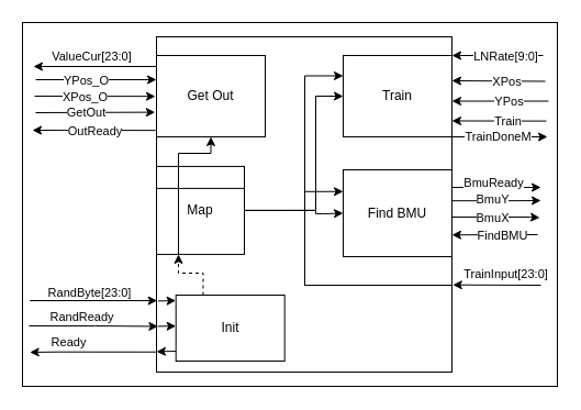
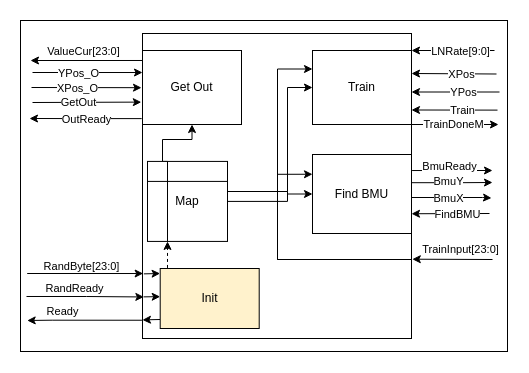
  <mxCell id="0" />
  <mxCell id="1" parent="0" />
  <mxCell id="2" value="" style="rounded=0;whiteSpace=wrap;html=1;" vertex="1" parent="1"><mxGeometry x="20" y="20" width="487" height="331" as="geometry" /></mxCell>
  <mxCell id="3" style="edgeStyle=orthogonalEdgeStyle;rounded=0;orthogonalLoop=1;jettySize=auto;html=1;entryX=-0.001;entryY=0.16;entryDx=0;entryDy=0;entryPerimeter=0;" edge="1" parent="1"><mxGeometry relative="1" as="geometry"><Array as="points"><mxPoint x="27" y="273.08" /><mxPoint x="27" y="273.08" /></Array><mxPoint x="26.7" y="273" as="sourcePoint" /><mxPoint x="142.637" y="273.034" as="targetPoint" /></mxGeometry></mxCell>
  <mxCell id="4" value="RandByte[23:0]" style="edgeLabel;html=1;align=center;verticalAlign=middle;resizable=0;points=[];" vertex="1" connectable="0" parent="3"><mxGeometry x="-0.306" y="-2" relative="1" as="geometry"><mxPoint x="13.72" y="-10.01" as="offset" /></mxGeometry></mxCell>
  <mxCell id="5" style="edgeStyle=orthogonalEdgeStyle;rounded=0;orthogonalLoop=1;jettySize=auto;html=1;entryX=0.001;entryY=0.268;entryDx=0;entryDy=0;entryPerimeter=0;" edge="1" parent="1"><mxGeometry relative="1" as="geometry"><Array as="points"><mxPoint x="86" y="295.99" /></Array><mxPoint x="26" y="295.99" as="sourcePoint" /><mxPoint x="143.363" y="296.464" as="targetPoint" /></mxGeometry></mxCell>
  <mxCell id="6" value="RandReady" style="edgeLabel;html=1;align=center;verticalAlign=middle;resizable=0;points=[];" vertex="1" connectable="0" parent="5"><mxGeometry x="-0.661" y="-1" relative="1" as="geometry"><mxPoint x="27.7" y="-9.0" as="offset" /></mxGeometry></mxCell>
  <mxCell id="7" style="edgeStyle=orthogonalEdgeStyle;rounded=0;orthogonalLoop=1;jettySize=auto;html=1;exitX=0;exitY=0.135;exitDx=0;exitDy=0;exitPerimeter=0;" edge="1" parent="1" source="48"><mxGeometry relative="1" as="geometry"><mxPoint x="-0.012" y="50" as="sourcePoint" /><mxPoint x="30" y="60" as="targetPoint" /></mxGeometry></mxCell>
  <mxCell id="8" value="ValueCur[23:0]" style="edgeLabel;html=1;align=center;verticalAlign=middle;resizable=0;points=[];" vertex="1" connectable="0" parent="7"><mxGeometry x="0.209" y="1" relative="1" as="geometry"><mxPoint x="8.24" y="-11" as="offset" /></mxGeometry></mxCell>
  <mxCell id="9" style="edgeStyle=orthogonalEdgeStyle;rounded=0;orthogonalLoop=1;jettySize=auto;html=1;exitX=1;exitY=0.5;exitDx=0;exitDy=0;" edge="1" parent="1"><mxGeometry relative="1" as="geometry"><mxPoint x="411" y="197" as="sourcePoint" /><mxPoint x="491" y="197.5" as="targetPoint" /><Array as="points"><mxPoint x="482" y="196.5" /></Array></mxGeometry></mxCell>
  <mxCell id="10" value="BmuX" style="edgeLabel;html=1;align=center;verticalAlign=middle;resizable=0;points=[];rotation=0;" vertex="1" connectable="0" parent="9"><mxGeometry x="-0.174" y="2" relative="1" as="geometry"><mxPoint x="3.94" y="2.0" as="offset" /></mxGeometry></mxCell>
  <mxCell id="11" style="edgeStyle=orthogonalEdgeStyle;rounded=0;orthogonalLoop=1;jettySize=auto;html=1;exitX=-0.003;exitY=0.264;exitDx=0;exitDy=0;exitPerimeter=0;" edge="1" parent="1"><mxGeometry relative="1" as="geometry"><mxPoint x="141.193" y="118.122" as="sourcePoint" /><mxPoint x="29" y="118" as="targetPoint" /><Array as="points"><mxPoint x="77" y="118" /><mxPoint x="77" y="118" /></Array></mxGeometry></mxCell>
  <mxCell id="12" value="OutReady" style="edgeLabel;html=1;align=center;verticalAlign=middle;resizable=0;points=[];rotation=0;" vertex="1" connectable="0" parent="11"><mxGeometry x="0.184" y="-1" relative="1" as="geometry"><mxPoint x="10.21" y="0.98" as="offset" /></mxGeometry></mxCell>
  <mxCell id="13" value="" style="rounded=0;whiteSpace=wrap;html=1;" vertex="1" parent="1"><mxGeometry x="142" y="33" width="269" height="305" as="geometry" /></mxCell>
  <mxCell id="14" style="edgeStyle=orthogonalEdgeStyle;rounded=0;orthogonalLoop=1;jettySize=auto;html=1;exitX=0.998;exitY=0.357;exitDx=0;exitDy=0;exitPerimeter=0;" edge="1" parent="1" source="46"><mxGeometry relative="1" as="geometry"><mxPoint x="496.95" y="243.42" as="sourcePoint" /><mxPoint x="492" y="182" as="targetPoint" /><Array as="points"><mxPoint x="459" y="182" /><mxPoint x="480" y="182" /></Array></mxGeometry></mxCell>
  <mxCell id="15" value="BmuY" style="edgeLabel;html=1;align=center;verticalAlign=middle;resizable=0;points=[];rotation=0;" vertex="1" connectable="0" parent="14"><mxGeometry x="-0.174" y="2" relative="1" as="geometry"><mxPoint x="2.99" y="0.7" as="offset" /></mxGeometry></mxCell>
  <mxCell id="16" style="edgeStyle=orthogonalEdgeStyle;rounded=0;orthogonalLoop=1;jettySize=auto;html=1;exitX=-0.001;exitY=0.946;exitDx=0;exitDy=0;exitPerimeter=0;" edge="1" parent="1"><mxGeometry relative="1" as="geometry"><mxPoint x="141.431" y="319.74" as="sourcePoint" /><mxPoint x="26.7" y="320" as="targetPoint" /><Array as="points"><mxPoint x="51.7" y="320" /></Array></mxGeometry></mxCell>
  <mxCell id="17" value="Ready" style="edgeLabel;html=1;align=center;verticalAlign=middle;resizable=0;points=[];rotation=0;" vertex="1" connectable="0" parent="16"><mxGeometry x="0.184" y="-1" relative="1" as="geometry"><mxPoint x="-11.86" y="-7.71" as="offset" /></mxGeometry></mxCell>
  <mxCell id="18" style="edgeStyle=orthogonalEdgeStyle;rounded=0;orthogonalLoop=1;jettySize=auto;html=1;exitX=1;exitY=1;exitDx=0;exitDy=0;" edge="1" parent="1" source="47"><mxGeometry relative="1" as="geometry"><mxPoint x="517.9" y="189.16" as="sourcePoint" /><mxPoint x="498" y="124" as="targetPoint" /><Array as="points"><mxPoint x="480" y="124" /><mxPoint x="480" y="124" /></Array></mxGeometry></mxCell>
  <mxCell id="19" value="TrainDoneM" style="edgeLabel;html=1;align=center;verticalAlign=middle;resizable=0;points=[];rotation=0;" vertex="1" connectable="0" parent="18"><mxGeometry x="0.184" y="-1" relative="1" as="geometry"><mxPoint x="-10.41" y="-1.03" as="offset" /></mxGeometry></mxCell>
  <mxCell id="20" style="edgeStyle=orthogonalEdgeStyle;rounded=0;orthogonalLoop=1;jettySize=auto;html=1;exitX=1.006;exitY=0.203;exitDx=0;exitDy=0;exitPerimeter=0;" edge="1" parent="1" source="46"><mxGeometry relative="1" as="geometry"><mxPoint x="482.9" y="244.08" as="sourcePoint" /><mxPoint x="492" y="170" as="targetPoint" /><Array as="points" /></mxGeometry></mxCell>
  <mxCell id="21" value="BmuReady" style="edgeLabel;html=1;align=center;verticalAlign=middle;resizable=0;points=[];rotation=0;" vertex="1" connectable="0" parent="20"><mxGeometry x="0.184" y="-1" relative="1" as="geometry"><mxPoint x="-10.21" y="-5.72" as="offset" /></mxGeometry></mxCell>
  <mxCell id="22" value="" style="endArrow=classic;html=1;entryX=1;entryY=0.25;entryDx=0;entryDy=0;" edge="1" parent="1"><mxGeometry width="50" height="50" relative="1" as="geometry"><mxPoint x="496" y="73.5" as="sourcePoint" /><mxPoint x="411" y="73" as="targetPoint" /></mxGeometry></mxCell>
  <mxCell id="23" value="XPos" style="edgeLabel;html=1;align=center;verticalAlign=middle;resizable=0;points=[];rotation=0;" vertex="1" connectable="0" parent="22"><mxGeometry x="-0.162" relative="1" as="geometry"><mxPoint as="offset" /></mxGeometry></mxCell>
  <mxCell id="24" value="" style="endArrow=classic;html=1;entryX=1;entryY=0.5;entryDx=0;entryDy=0;" edge="1" parent="1"><mxGeometry width="50" height="50" relative="1" as="geometry"><mxPoint x="499" y="91.5" as="sourcePoint" /><mxPoint x="411" y="91.5" as="targetPoint" /></mxGeometry></mxCell>
  <mxCell id="25" value="YPos" style="edgeLabel;html=1;align=center;verticalAlign=middle;resizable=0;points=[];rotation=0;" vertex="1" connectable="0" parent="24"><mxGeometry x="-0.162" relative="1" as="geometry"><mxPoint as="offset" /></mxGeometry></mxCell>
  <mxCell id="26" value="" style="endArrow=classic;html=1;entryX=-0.01;entryY=0.408;entryDx=0;entryDy=0;entryPerimeter=0;" edge="1" parent="1"><mxGeometry width="50" height="50" relative="1" as="geometry"><mxPoint x="31" y="87" as="sourcePoint" /><mxPoint x="141.01" y="87.192" as="targetPoint" /></mxGeometry></mxCell>
  <mxCell id="27" value="XPos_O" style="edgeLabel;html=1;align=center;verticalAlign=middle;resizable=0;points=[];rotation=0;" vertex="1" connectable="0" parent="26"><mxGeometry x="-0.162" relative="1" as="geometry"><mxPoint as="offset" /></mxGeometry></mxCell>
  <mxCell id="28" value="" style="endArrow=classic;html=1;entryX=0;entryY=0.203;entryDx=0;entryDy=0;entryPerimeter=0;" edge="1" parent="1"><mxGeometry width="50" height="50" relative="1" as="geometry"><mxPoint x="32" y="72" as="sourcePoint" /><mxPoint x="142" y="72.022" as="targetPoint" /></mxGeometry></mxCell>
  <mxCell id="29" value="YPos_O" style="edgeLabel;html=1;align=center;verticalAlign=middle;resizable=0;points=[];rotation=0;" vertex="1" connectable="0" parent="28"><mxGeometry x="-0.162" relative="1" as="geometry"><mxPoint as="offset" /></mxGeometry></mxCell>
  <mxCell id="30" value="" style="endArrow=classic;html=1;entryX=1;entryY=0;entryDx=0;entryDy=0;" edge="1" parent="1" target="47"><mxGeometry width="50" height="50" relative="1" as="geometry"><mxPoint x="494" y="50" as="sourcePoint" /><mxPoint x="528.002" y="10.85" as="targetPoint" /></mxGeometry></mxCell>
  <mxCell id="31" value="LNRate[9:0]" style="edgeLabel;html=1;align=center;verticalAlign=middle;resizable=0;points=[];rotation=0;" vertex="1" connectable="0" parent="30"><mxGeometry x="-0.162" relative="1" as="geometry"><mxPoint as="offset" /></mxGeometry></mxCell>
  <mxCell id="32" value="" style="endArrow=classic;html=1;entryX=1;entryY=0.75;entryDx=0;entryDy=0;" edge="1" parent="1" target="46"><mxGeometry width="50" height="50" relative="1" as="geometry"><mxPoint x="489" y="213" as="sourcePoint" /><mxPoint x="506.002" y="281.85" as="targetPoint" /></mxGeometry></mxCell>
  <mxCell id="33" value="FindBMU" style="edgeLabel;html=1;align=center;verticalAlign=middle;resizable=0;points=[];rotation=0;" vertex="1" connectable="0" parent="32"><mxGeometry x="-0.162" relative="1" as="geometry"><mxPoint as="offset" /></mxGeometry></mxCell>
  <mxCell id="34" value="" style="endArrow=classic;html=1;entryX=1;entryY=0.25;entryDx=0;entryDy=0;" edge="1" parent="1"><mxGeometry width="50" height="50" relative="1" as="geometry"><mxPoint x="497" y="109.61" as="sourcePoint" /><mxPoint x="411" y="109.498" as="targetPoint" /></mxGeometry></mxCell>
  <mxCell id="35" value="Train" style="edgeLabel;html=1;align=center;verticalAlign=middle;resizable=0;points=[];rotation=0;" vertex="1" connectable="0" parent="34"><mxGeometry x="-0.162" relative="1" as="geometry"><mxPoint as="offset" /></mxGeometry></mxCell>
  <mxCell id="36" value="" style="endArrow=classic;html=1;entryX=1.003;entryY=0.74;entryDx=0;entryDy=0;entryPerimeter=0;" edge="1" parent="1" target="13"><mxGeometry width="50" height="50" relative="1" as="geometry"><mxPoint x="492" y="259" as="sourcePoint" /><mxPoint x="484.002" y="323.85" as="targetPoint" /></mxGeometry></mxCell>
  <mxCell id="37" value="TrainInput[23:0]" style="edgeLabel;html=1;align=center;verticalAlign=middle;resizable=0;points=[];rotation=0;" vertex="1" connectable="0" parent="36"><mxGeometry x="-0.162" relative="1" as="geometry"><mxPoint x="1.79" y="-9.98" as="offset" /></mxGeometry></mxCell>
  <mxCell id="38" value="" style="endArrow=classic;html=1;entryX=-0.012;entryY=0.603;entryDx=0;entryDy=0;entryPerimeter=0;" edge="1" parent="1"><mxGeometry width="50" height="50" relative="1" as="geometry"><mxPoint x="32" y="102" as="sourcePoint" /><mxPoint x="140.812" y="101.622" as="targetPoint" /></mxGeometry></mxCell>
  <mxCell id="39" value="GetOut" style="edgeLabel;html=1;align=center;verticalAlign=middle;resizable=0;points=[];rotation=0;" vertex="1" connectable="0" parent="38"><mxGeometry x="-0.162" relative="1" as="geometry"><mxPoint as="offset" /></mxGeometry></mxCell>
  <mxCell id="40" style="edgeStyle=orthogonalEdgeStyle;rounded=0;orthogonalLoop=1;jettySize=auto;html=1;exitX=0.25;exitY=0;exitDx=0;exitDy=0;entryX=0.5;entryY=1;entryDx=0;entryDy=0;" edge="1" parent="1" source="43" target="48"><mxGeometry relative="1" as="geometry"><Array as="points"><mxPoint x="162" y="139" /><mxPoint x="192" y="139" /></Array></mxGeometry></mxCell>
  <mxCell id="41" style="edgeStyle=orthogonalEdgeStyle;rounded=0;orthogonalLoop=1;jettySize=auto;html=1;exitX=1;exitY=0.5;exitDx=0;exitDy=0;entryX=0;entryY=0.5;entryDx=0;entryDy=0;" edge="1" parent="1" source="43" target="46"><mxGeometry relative="1" as="geometry"><Array as="points"><mxPoint x="287" y="191" /><mxPoint x="287" y="194" /><mxPoint x="294" y="194" /></Array></mxGeometry></mxCell>
  <mxCell id="42" style="edgeStyle=orthogonalEdgeStyle;rounded=0;orthogonalLoop=1;jettySize=auto;html=1;exitX=1;exitY=0.5;exitDx=0;exitDy=0;entryX=0;entryY=0.5;entryDx=0;entryDy=0;" edge="1" parent="1" source="43" target="47"><mxGeometry relative="1" as="geometry"><Array as="points"><mxPoint x="287" y="191" /><mxPoint x="287" y="87" /></Array></mxGeometry></mxCell>
- <mxCell id="43" value="Map" style="shape=internalStorage;whiteSpace=wrap;html=1;backgroundOutline=1;" vertex="1" parent="1"><mxGeometry x="142" y="150.92" width="80" height="80" as="geometry" /></mxCell>
+ <mxCell id="43" value="Map" style="shape=internalStorage;whiteSpace=wrap;html=1;backgroundOutline=1;" vertex="1" parent="1"><mxGeometry x="147" y="160.92" width="80" height="80" as="geometry" /></mxCell>
  <mxCell id="44" style="edgeStyle=orthogonalEdgeStyle;rounded=0;orthogonalLoop=1;jettySize=auto;html=1;exitX=0.25;exitY=0;exitDx=0;exitDy=0;entryX=0.25;entryY=1;entryDx=0;entryDy=0;dashed=1;" edge="1" parent="1" source="45" target="43"><mxGeometry relative="1" as="geometry" /></mxCell>
- <mxCell id="45" value="Init" style="rounded=0;whiteSpace=wrap;html=1;" vertex="1" parent="1"><mxGeometry x="159.7" y="268" width="99" height="60" as="geometry" /></mxCell>
+ <mxCell id="45" value="Init" style="rounded=0;whiteSpace=wrap;html=1;fillColor=#fff2cc;" vertex="1" parent="1"><mxGeometry x="159.7" y="268" width="99" height="60" as="geometry" /></mxCell>
  <mxCell id="46" value="Find BMU" style="rounded=0;whiteSpace=wrap;html=1;" vertex="1" parent="1"><mxGeometry x="312" y="154" width="99" height="79" as="geometry" /></mxCell>
  <mxCell id="47" value="Train" style="rounded=0;whiteSpace=wrap;html=1;" vertex="1" parent="1"><mxGeometry x="312" y="50" width="99" height="74" as="geometry" /></mxCell>
  <mxCell id="48" value="Get Out" style="rounded=0;whiteSpace=wrap;html=1;" vertex="1" parent="1"><mxGeometry x="142" y="50" width="99" height="74" as="geometry" /></mxCell>
  <mxCell id="49" value="" style="endArrow=classic;html=1;exitX=0.001;exitY=0.161;exitDx=0;exitDy=0;exitPerimeter=0;entryX=-0.004;entryY=0.182;entryDx=0;entryDy=0;entryPerimeter=0;" edge="1" parent="1"><mxGeometry width="50" height="50" relative="1" as="geometry"><mxPoint x="143.363" y="273.372" as="sourcePoint" /><mxPoint x="159.604" y="273" as="targetPoint" /></mxGeometry></mxCell>
  <mxCell id="50" value="" style="endArrow=classic;html=1;exitX=0.001;exitY=0.161;exitDx=0;exitDy=0;exitPerimeter=0;entryX=-0.003;entryY=0.786;entryDx=0;entryDy=0;entryPerimeter=0;" edge="1" parent="1"><mxGeometry width="50" height="50" relative="1" as="geometry"><mxPoint x="143.003" y="296.362" as="sourcePoint" /><mxPoint x="159.703" y="296.15" as="targetPoint" /></mxGeometry></mxCell>
  <mxCell id="51" value="" style="endArrow=classic;html=1;exitX=-0.002;exitY=0.85;exitDx=0;exitDy=0;exitPerimeter=0;entryX=0.001;entryY=0.945;entryDx=0;entryDy=0;entryPerimeter=0;" edge="1" parent="1" source="45"><mxGeometry width="50" height="50" relative="1" as="geometry"><mxPoint x="170.7" y="314" as="sourcePoint" /><mxPoint x="141.969" y="319.402" as="targetPoint" /></mxGeometry></mxCell>
  <mxCell id="52" style="edgeStyle=orthogonalEdgeStyle;rounded=0;orthogonalLoop=1;jettySize=auto;html=1;entryX=0;entryY=0.25;entryDx=0;entryDy=0;exitX=1;exitY=0.75;exitDx=0;exitDy=0;" edge="1" parent="1" source="13" target="47"><mxGeometry relative="1" as="geometry"><mxPoint x="277" y="258" as="sourcePoint" /><Array as="points"><mxPoint x="277" y="259" /><mxPoint x="277" y="69" /></Array></mxGeometry></mxCell>
  <mxCell id="53" style="edgeStyle=orthogonalEdgeStyle;rounded=0;orthogonalLoop=1;jettySize=auto;html=1;exitX=1;exitY=0.75;exitDx=0;exitDy=0;entryX=0;entryY=0.25;entryDx=0;entryDy=0;" edge="1" parent="1" source="13" target="46"><mxGeometry relative="1" as="geometry"><Array as="points"><mxPoint x="277" y="259" /><mxPoint x="277" y="174" /></Array></mxGeometry></mxCell>
